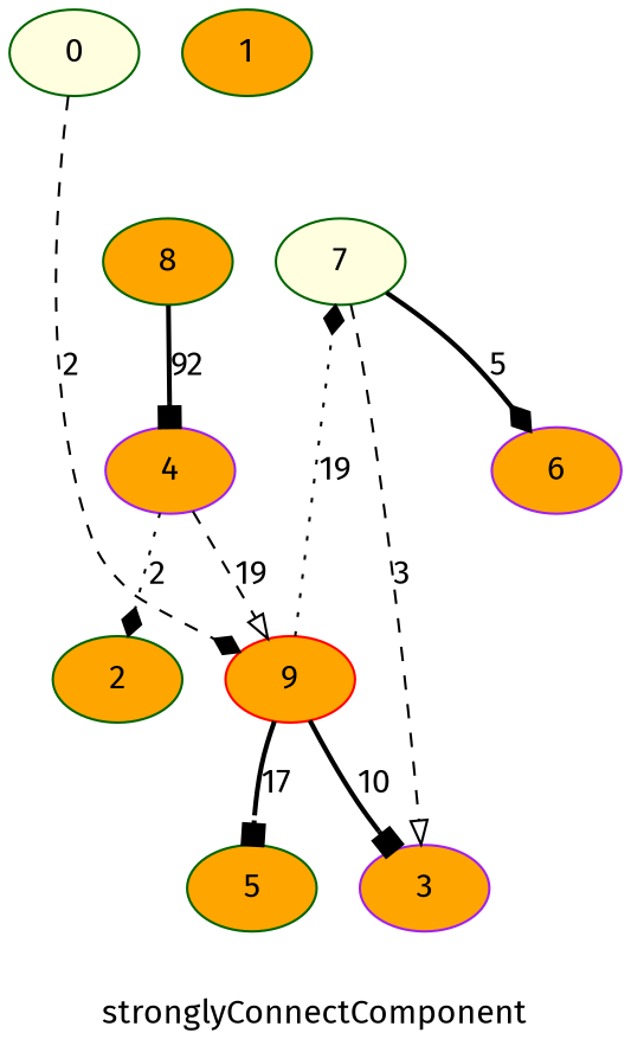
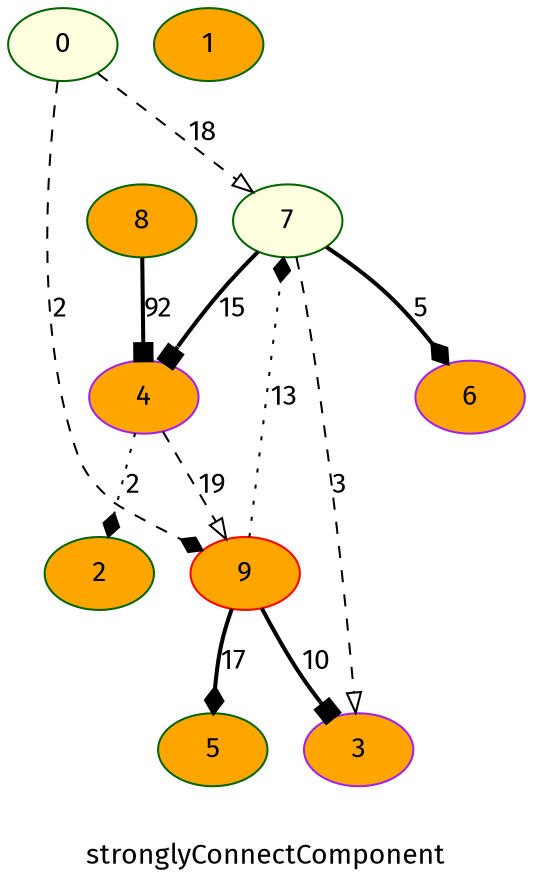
  digraph {
    fontname="Fira Sans"
    label=stronglyConnectComponent
    node [color=darkgreen fillcolor=orange fontname="Fira Sans" style=filled]
    edge [arrowhead=diamond fontname="Fira Sans" style=bold]
    0 [fillcolor=lightyellow]
    7 [fillcolor=lightyellow]
    9 [color=red]
    3 [color=purple]
    4 [color=purple]
    6 [color=purple]
    5
    1
    2
    8
+   0 -> 7 [arrowhead=onormal label=18 style=dashed]
    0 -> 9 [label=2 style=dashed]
    7 -> 3 [arrowhead=onormal label=3 style=dashed]
+   7 -> 4 [arrowhead=box label=15]
    7 -> 6 [label=5]
-   9 -> 7 [label=19 style=dotted]
+   9 -> 7 [label=13 style=dotted]
    9 -> 3 [arrowhead=box label=10]
-   9 -> 5 [arrowhead=box label=17]
+   9 -> 5 [label=17]
    4 -> 9 [arrowhead=onormal label=19 style=dashed]
    4 -> 2 [label=2 style=dotted]
    8 -> 4 [arrowhead=box label=92]
  }
